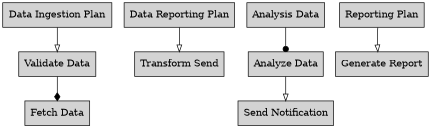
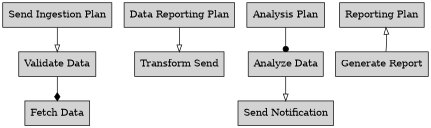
  digraph {
    rankdir=TB
    node [shape=box style=filled type=task]
    edge [arrowhead=onormal]
-   n1 [label="Data Ingestion Plan" type=plan]
+   n1 [label="Send Ingestion Plan" type=plan]
    n2 [label="Validate Data"]
    n3 [label="Fetch Data"]
    n4 [label="Data Reporting Plan" type=plan]
    n5 [label="Transform Send"]
-   n6 [label="Analysis Data" type=plan]
+   n6 [label="Analysis Plan" type=plan]
    n7 [label="Analyze Data"]
    n8 [label="Send Notification"]
    n9 [label="Reporting Plan" type=plan]
    n10 [label="Generate Report"]
    n1 -> n2
    n2 -> n3 [arrowhead=diamond]
    n4 -> n5
    n6 -> n7 [arrowhead=dot]
    n7 -> n8
-   n9 -> n10
+   n10 -> n9
  }
